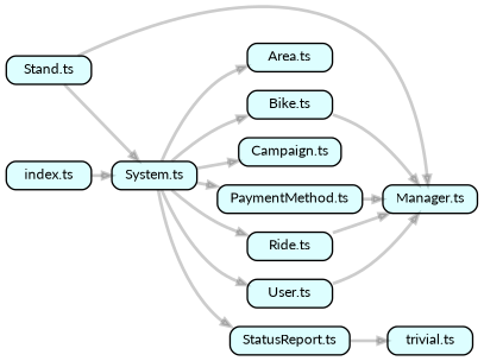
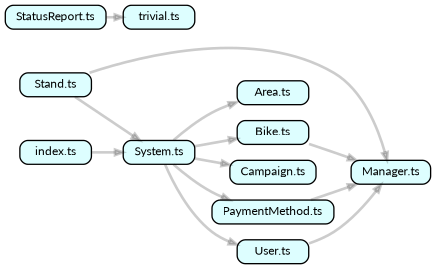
  strict digraph {
    compound=true
    fillcolor="#ffffff"
    fontname=Lato
    fontsize=9
    nodesep=0.16
    rankdir=LR
    ranksep=0.18
    splines=true
    style="rounded,bold,filled"
    node [color=black fillcolor="#ddfeff" fontcolor=black fontname=Lato fontsize=9 shape=box style="rounded, filled"]
    edge [arrowhead=normal arrowsize=0.6 color="#00000033" fontname=Lato fontsize=9 penwidth=2.0]
    n1 [height=0.2 label="Area.ts"]
    n2 [height=0.2 label="Manager.ts"]
    n3 [height=0.2 label="Bike.ts"]
    n4 [height=0.2 label="Campaign.ts"]
    n5 [height=0.2 label="PaymentMethod.ts"]
-   n6 [height=0.2 label="Ride.ts"]
    n7 [height=0.2 label="Stand.ts"]
    n8 [height=0.2 label="System.ts"]
    n9 [height=0.2 label="StatusReport.ts"]
    n10 [height=0.2 label="trivial.ts"]
    n11 [height=0.2 label="User.ts"]
    n12 [height=0.2 label="index.ts"]
    n3 -> n2
    n5 -> n2
-   n6 -> n2
    n7 -> n2
    n7 -> n8
    n8 -> n1
    n8 -> n3
    n8 -> n4
    n8 -> n5
-   n8 -> n6
-   n8 -> n9
    n8 -> n11
    n9 -> n10
    n11 -> n2
    n12 -> n8
  }
